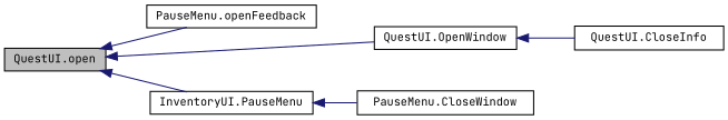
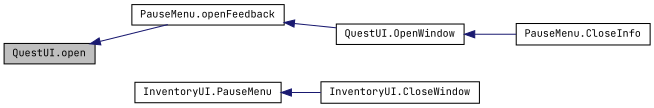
  digraph {
    fontname="JetBrains Mono"
    rankdir=LR
    node [color=black fillcolor=white fontname="JetBrains Mono" fontsize=10 shape=record style=filled]
    edge [color=midnightblue dir=back fontname="JetBrains Mono" fontsize=10 labelfontname=Helvetica labelfontsize=10 style=solid]
    n1 [fillcolor=grey75 fontcolor=black height=0.2 label="QuestUI.open" width=0.4]
    n2 [height=0.2 label="PauseMenu.openFeedback" width=0.4]
    n3 [height=0.2 label="InventoryUI.PauseMenu" width=0.4]
    n4 [height=0.2 label="QuestUI.OpenWindow" width=0.4]
-   n5 [height=0.2 label="PauseMenu.CloseWindow" width=0.4]
-   n6 [height=0.2 label="QuestUI.CloseInfo" width=0.4]
+   n5 [height=0.2 label="InventoryUI.CloseWindow" width=0.4]
+   n6 [height=0.2 label="PauseMenu.CloseInfo" width=0.4]
    n1 -> n2
-   n1 -> n3
-   n1 -> n4
+   n2 -> n4
    n3 -> n5
    n4 -> n6
  }
